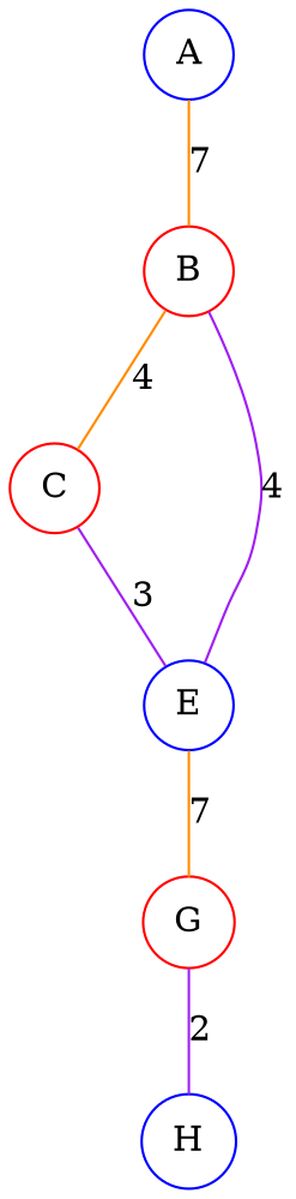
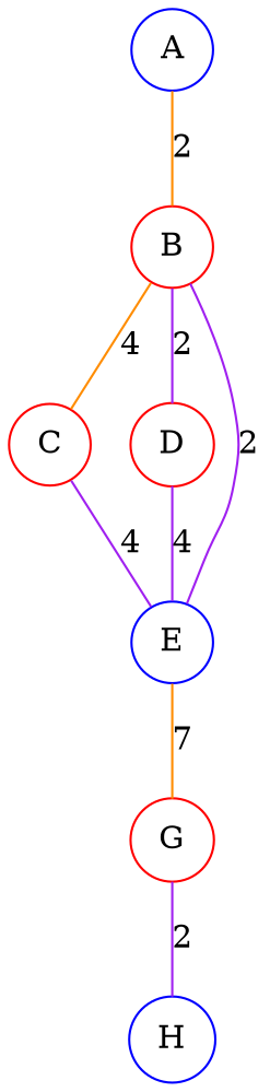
  graph {
    node [color=red shape=circle]
    edge [color=purple]
    B
    A [color=blue]
    C
+   D
    E [color=blue]
    G
    H [color=blue]
    B -- C [color=darkorange label=4]
-   B -- E [label=4]
-   A -- B [color=darkorange label=7]
-   C -- E [label=3]
+   B -- D [label=2]
+   B -- E [label=2]
+   A -- B [color=darkorange label=2]
+   C -- E [label=4]
+   D -- E [label=4]
    E -- G [color=darkorange label=7]
    G -- H [label=2]
  }
